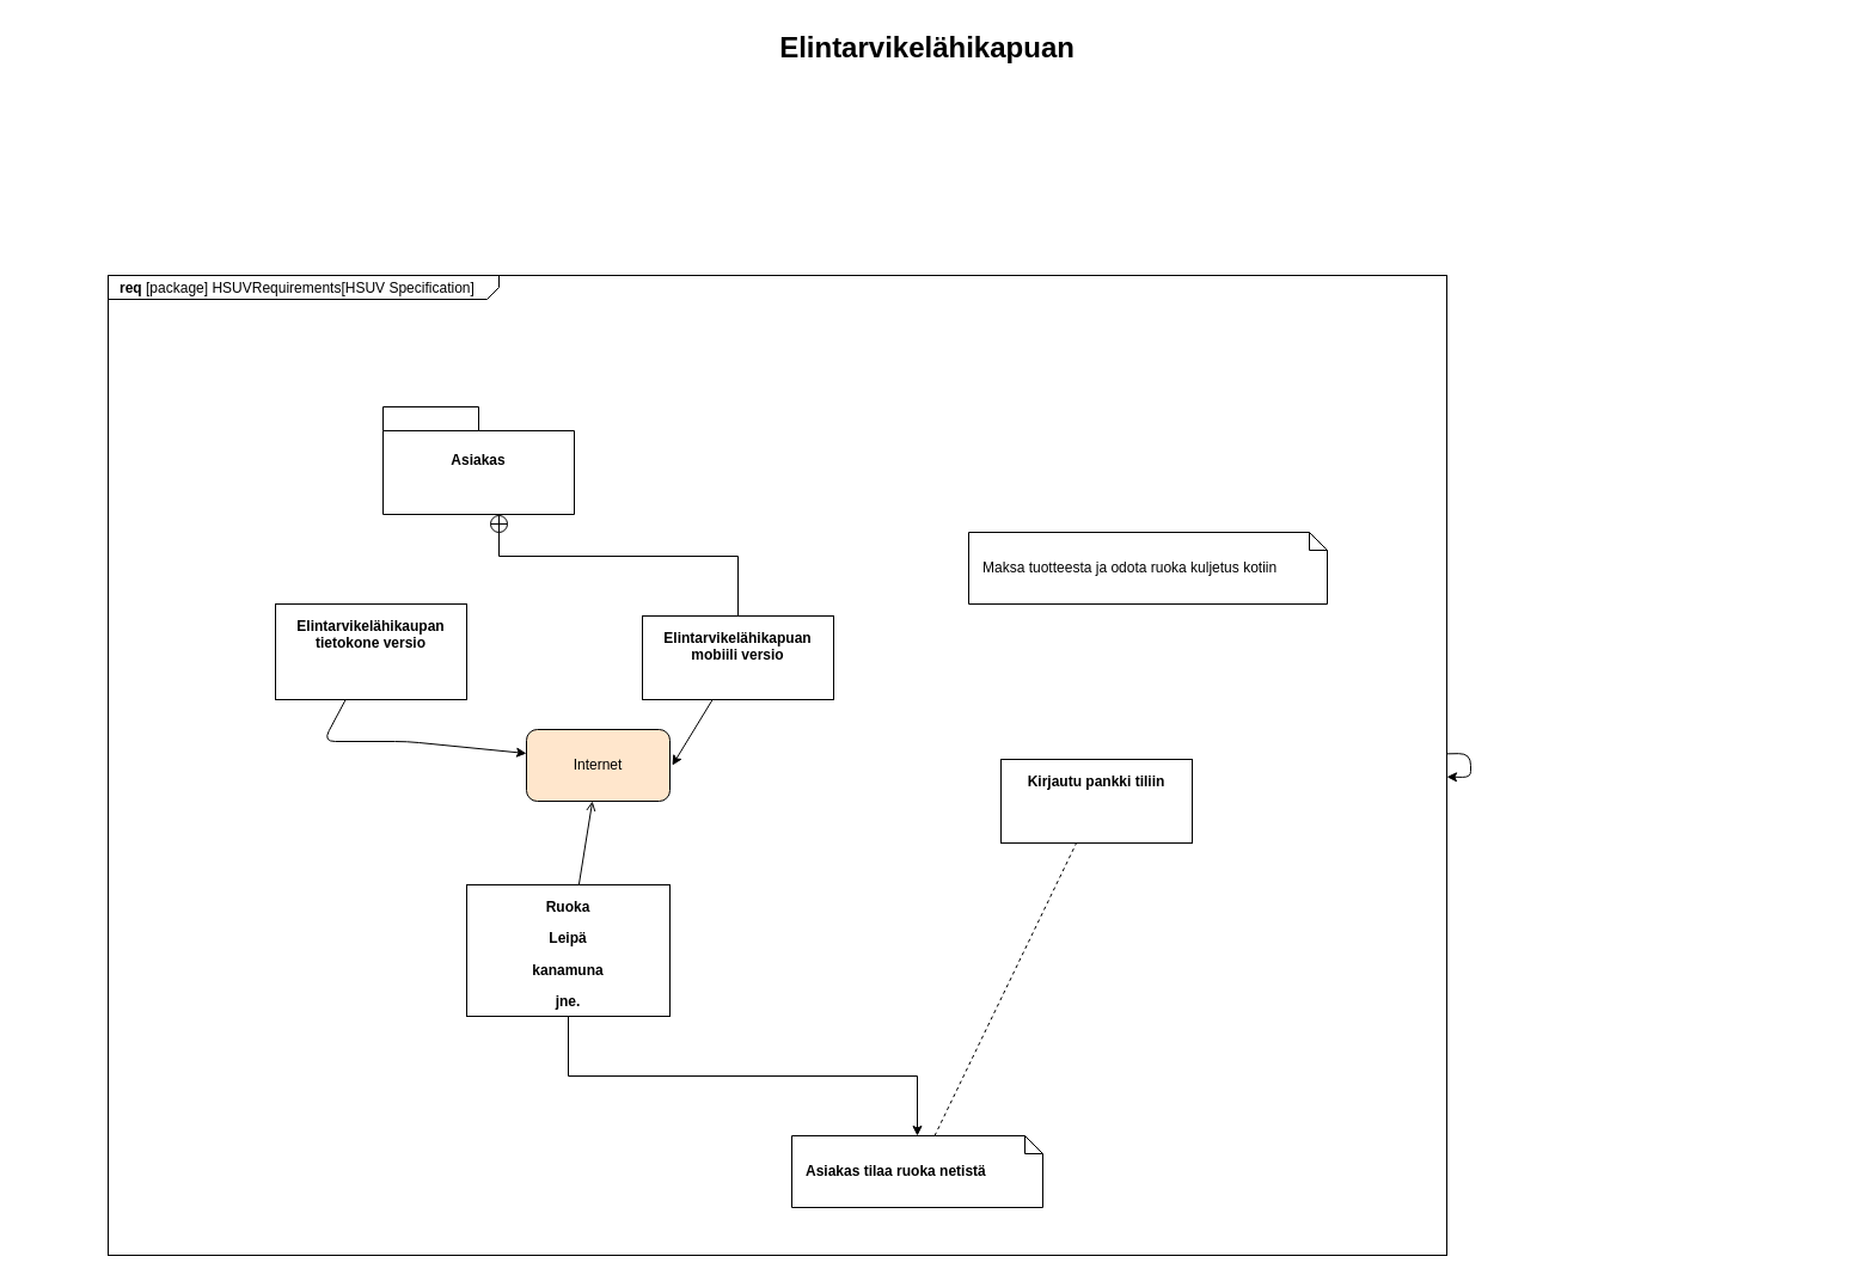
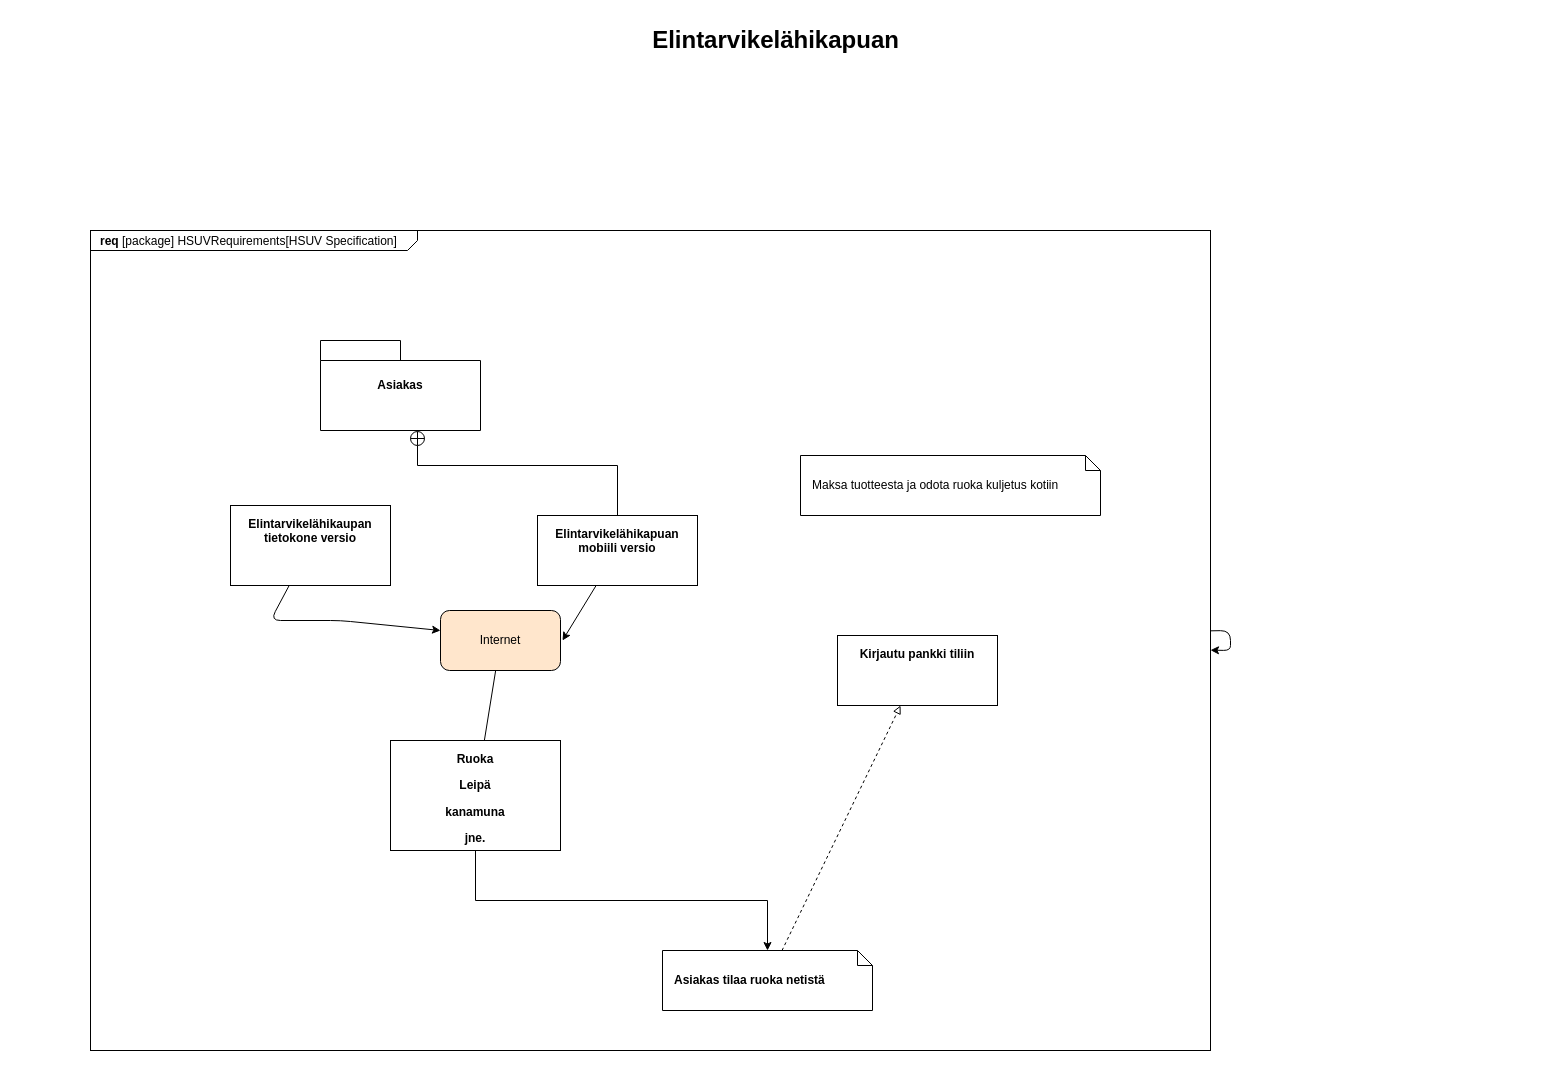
  <mxCell id="0" style=";html=1;" />
  <mxCell id="1" style=";html=1;" parent="0" />
  <mxCell id="2" value="&lt;p style=&quot;margin: 0px ; margin-top: 4px ; margin-left: 10px ; text-align: left&quot;&gt;&lt;b&gt;req&lt;/b&gt;&amp;nbsp;[package] HSUVRequirements[HSUV Specification]&lt;/p&gt;" style="html=1;strokeWidth=1;shape=mxgraph.sysml.package;html=1;overflow=fill;whiteSpace=wrap;fillColor=none;gradientColor=none;fontSize=12;align=center;labelX=327.64;" parent="1" vertex="1"><mxGeometry x="90" y="230" width="1120" height="820" as="geometry" /></mxCell>
  <mxCell id="3" value="Asiakas" style="shape=folder;tabWidth=80;tabHeight=20;tabPosition=left;strokeWidth=1;html=1;whiteSpace=wrap;align=center;fillColor=#ffffff;fontSize=12;strokeColor=#000000;fontStyle=1" parent="1" vertex="1"><mxGeometry x="320" y="340" width="160" height="90" as="geometry" /></mxCell>
- <mxCell id="4" value="Maksa tuotteesta ja odota ruoka kuljetus kotiin" style="shape=note;size=15;align=left;spacingLeft=10;html=1;whiteSpace=wrap;strokeColor=#000000;strokeWidth=1;fillColor=#ffffff;fontSize=12;" parent="1" vertex="1"><mxGeometry x="810" y="445" width="300" height="60" as="geometry" /></mxCell>
+ <mxCell id="4" value="Maksa tuotteesta ja odota ruoka kuljetus kotiin" style="shape=note;size=15;align=left;spacingLeft=10;html=1;whiteSpace=wrap;strokeColor=#000000;strokeWidth=1;fillColor=#ffffff;fontSize=12;" parent="1" vertex="1"><mxGeometry x="800" y="455" width="300" height="60" as="geometry" /></mxCell>
  <mxCell id="5" value="&lt;p&gt;&lt;span&gt;Elintarvikelähikaupan tietokone versio&lt;/span&gt;&lt;br&gt;&lt;/p&gt;" style="shape=rect;html=1;overflow=fill;whiteSpace=wrap;align=center;fontStyle=1" parent="1" vertex="1"><mxGeometry x="230" y="505" width="160" height="80" as="geometry" /></mxCell>
  <mxCell id="6" style="edgeStyle=orthogonalEdgeStyle;rounded=0;html=1;endArrow=circlePlus;endFill=0;jettySize=auto;orthogonalLoop=1;" parent="1" source="7" target="3" edge="1"><mxGeometry relative="1" as="geometry"><Array as="points"><mxPoint x="617" y="465" /><mxPoint x="417" y="465" /></Array></mxGeometry></mxCell>
  <mxCell id="7" value="&lt;p&gt;Elintarvikelähikapuan mobiili versio&lt;/p&gt;" style="shape=rect;html=1;overflow=fill;whiteSpace=wrap;align=center;fontStyle=1" parent="1" vertex="1"><mxGeometry x="537" y="515" width="160" height="70" as="geometry" /></mxCell>
  <mxCell id="8" style="edgeStyle=orthogonalEdgeStyle;rounded=0;orthogonalLoop=1;jettySize=auto;html=1;exitX=0.5;exitY=1;exitDx=0;exitDy=0;" parent="1" source="9" target="12" edge="1"><mxGeometry relative="1" as="geometry"><mxPoint x="650" y="1050" as="targetPoint" /></mxGeometry></mxCell>
  <mxCell id="9" value="&lt;p&gt;Ruoka&lt;/p&gt;&lt;p&gt;Leipä&lt;/p&gt;&lt;p&gt;kanamuna&lt;/p&gt;&lt;p&gt;jne.&lt;/p&gt;&lt;p&gt;&lt;br&gt;&lt;/p&gt;" style="shape=rect;html=1;overflow=fill;whiteSpace=wrap;align=center;fontStyle=1" parent="1" vertex="1"><mxGeometry x="390" y="740" width="170" height="110" as="geometry" /></mxCell>
  <mxCell id="10" value="&lt;p&gt;Kirjautu pankki tiliin&lt;/p&gt;" style="shape=rect;html=1;overflow=fill;whiteSpace=wrap;align=center;fontStyle=1" parent="1" vertex="1"><mxGeometry x="837" y="635" width="160" height="70" as="geometry" /></mxCell>
- <mxCell id="11" style="rounded=0;html=1;endArrow=none;endFill=0;jettySize=auto;orthogonalLoop=1;dashed=1;" parent="1" source="12" target="10" edge="1"><mxGeometry relative="1" as="geometry" /></mxCell>
+ <mxCell id="11" style="rounded=0;html=1;endArrow=block;endFill=0;jettySize=auto;orthogonalLoop=1;dashed=1;" parent="1" source="12" target="10" edge="1"><mxGeometry relative="1" as="geometry" /></mxCell>
  <mxCell id="12" value="&lt;b&gt;Asiakas tilaa ruoka netistä&lt;/b&gt;" style="shape=note;size=15;align=left;spacingLeft=10;html=1;whiteSpace=wrap;strokeColor=#000000;strokeWidth=1;fillColor=#ffffff;fontSize=12;" parent="1" vertex="1"><mxGeometry x="662" y="950" width="210" height="60" as="geometry" /></mxCell>
  <mxCell id="13" value="Elintarvikelähikapuan" style="text;strokeColor=none;fillColor=none;html=1;fontSize=24;fontStyle=1;verticalAlign=middle;align=center;" parent="1" vertex="1"><mxGeometry x="20" y="20" width="1510" height="40" as="geometry" /></mxCell>
  <mxCell id="14" value="Internet" style="rounded=1;whiteSpace=wrap;html=1;fillColor=#ffe6cc;" parent="1" vertex="1"><mxGeometry x="440" y="610" width="120" height="60" as="geometry" /></mxCell>
  <mxCell id="15" value="" style="endArrow=classic;html=1;" parent="1" source="5" edge="1"><mxGeometry width="50" height="50" relative="1" as="geometry"><mxPoint x="390" y="680" as="sourcePoint" /><mxPoint x="440" y="630" as="targetPoint" /><Array as="points"><mxPoint x="270" y="620" /><mxPoint x="340" y="620" /></Array></mxGeometry></mxCell>
  <mxCell id="16" value="" style="endArrow=classic;html=1;" parent="1" source="2" target="2" edge="1"><mxGeometry width="50" height="50" relative="1" as="geometry"><mxPoint x="512" y="685" as="sourcePoint" /><mxPoint x="562" y="635" as="targetPoint" /></mxGeometry></mxCell>
  <mxCell id="17" value="" style="endArrow=classic;html=1;" parent="1" source="7" edge="1"><mxGeometry width="50" height="50" relative="1" as="geometry"><mxPoint x="210" y="583" as="sourcePoint" /><mxPoint x="562" y="640" as="targetPoint" /><Array as="points" /></mxGeometry></mxCell>
- <mxCell id="18" value="" style="endArrow=open;html=1;" parent="1" source="9" target="14" edge="1"><mxGeometry width="50" height="50" relative="1" as="geometry"><mxPoint x="470" y="730" as="sourcePoint" /><mxPoint x="520" y="680" as="targetPoint" /></mxGeometry></mxCell>
+ <mxCell id="18" value="" style="endArrow=none;html=1;" parent="1" source="9" target="14" edge="1"><mxGeometry width="50" height="50" relative="1" as="geometry"><mxPoint x="470" y="730" as="sourcePoint" /><mxPoint x="520" y="680" as="targetPoint" /></mxGeometry></mxCell>
